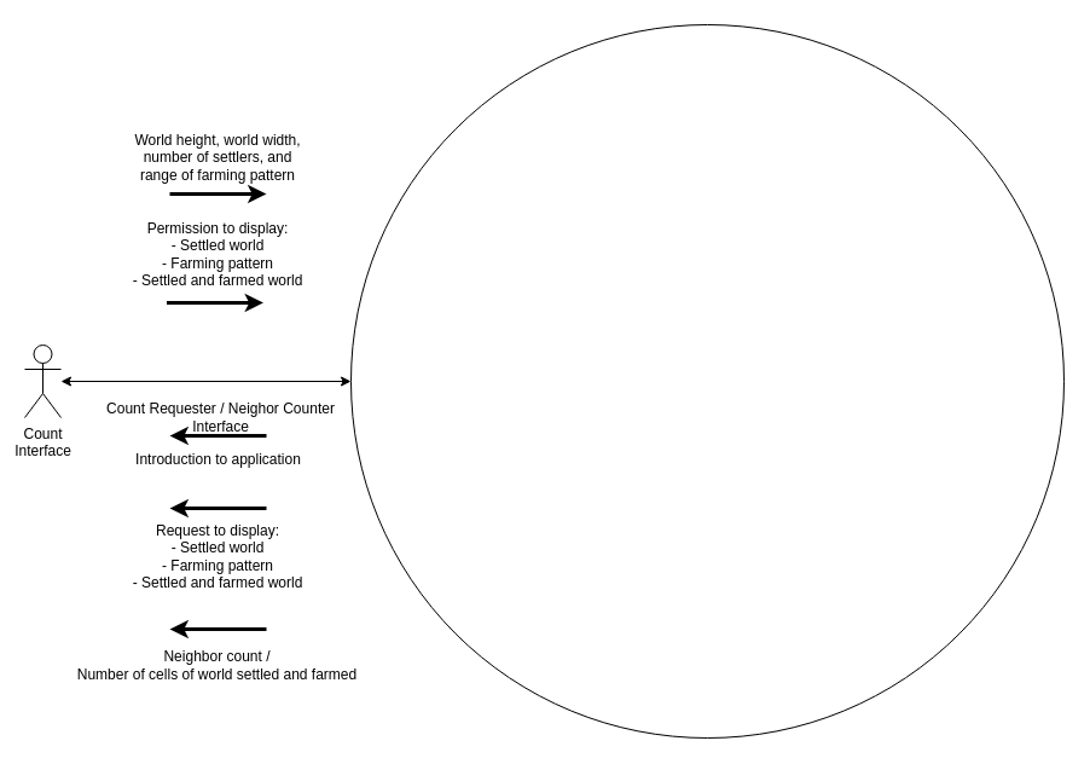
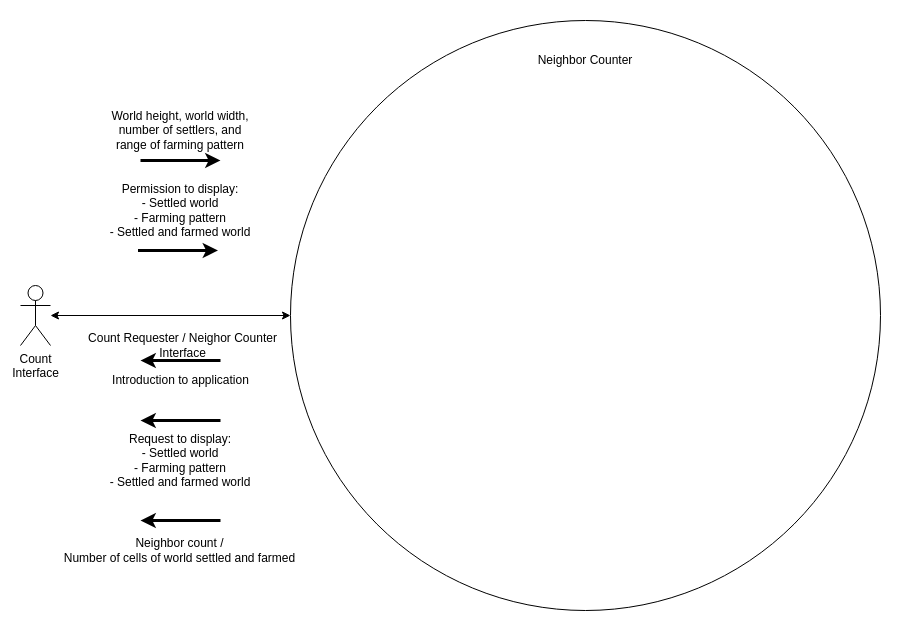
  <mxCell id="0" />
  <mxCell id="1" parent="0" />
  <mxCell id="2" value="" style="ellipse;whiteSpace=wrap;html=1;aspect=fixed;" parent="1" vertex="1"><mxGeometry x="290" y="20" width="590" height="590" as="geometry" /></mxCell>
+ <mxCell id="3" value="Neighbor Counter" style="text;html=1;strokeColor=none;fillColor=none;align=center;verticalAlign=middle;whiteSpace=wrap;rounded=0;" parent="1" vertex="1"><mxGeometry x="490" y="50" width="190" height="20" as="geometry" /></mxCell>
  <mxCell id="4" value="Count&lt;br&gt;Interface" style="shape=umlActor;verticalLabelPosition=bottom;verticalAlign=top;html=1;outlineConnect=0;" parent="1" vertex="1"><mxGeometry x="20" y="285" width="30" height="60" as="geometry" /></mxCell>
  <mxCell id="5" value="" style="endArrow=classic;startArrow=classic;html=1;entryX=0;entryY=0.5;entryDx=0;entryDy=0;" parent="1" source="4" target="2" edge="1"><mxGeometry width="50" height="50" relative="1" as="geometry"><mxPoint x="60" y="315" as="sourcePoint" /><mxPoint x="140" y="330" as="targetPoint" /></mxGeometry></mxCell>
  <mxCell id="6" value="Count Requester / Neighor Counter Interface" style="text;html=1;strokeColor=none;fillColor=none;align=center;verticalAlign=middle;whiteSpace=wrap;rounded=0;" parent="1" vertex="1"><mxGeometry x="86.25" y="335" width="192.5" height="20" as="geometry" /></mxCell>
  <mxCell id="7" value="" style="endArrow=classic;html=1;strokeWidth=3;startArrow=none;startFill=0;endFill=1;" parent="1" edge="1"><mxGeometry x="90" y="219" width="50" height="50" as="geometry"><mxPoint x="140" y="160" as="sourcePoint" /><mxPoint x="220" y="160" as="targetPoint" /></mxGeometry></mxCell>
  <mxCell id="8" value="World height, world width,&lt;br&gt;number of settlers, and&lt;br&gt;range of farming pattern" style="text;html=1;strokeColor=none;fillColor=none;align=center;verticalAlign=middle;whiteSpace=wrap;rounded=0;" parent="1" vertex="1"><mxGeometry x="85" y="110" width="190" height="40" as="geometry" /></mxCell>
  <mxCell id="9" value="" style="endArrow=none;html=1;strokeWidth=3;startArrow=classic;startFill=1;" parent="1" edge="1"><mxGeometry x="160" y="460" width="50" height="50" as="geometry"><mxPoint x="140" y="360" as="sourcePoint" /><mxPoint x="220" y="360" as="targetPoint" /></mxGeometry></mxCell>
  <mxCell id="10" value="Introduction to application&lt;br&gt;" style="text;html=1;strokeColor=none;fillColor=none;align=center;verticalAlign=middle;whiteSpace=wrap;rounded=0;" parent="1" vertex="1"><mxGeometry x="108.75" y="370" width="142.5" height="20" as="geometry" /></mxCell>
  <mxCell id="11" value="" style="endArrow=none;html=1;strokeWidth=3;startArrow=classic;startFill=1;" parent="1" edge="1"><mxGeometry x="160" y="520" width="50" height="50" as="geometry"><mxPoint x="140" y="420" as="sourcePoint" /><mxPoint x="220" y="420" as="targetPoint" /></mxGeometry></mxCell>
  <mxCell id="12" value="Request to display:&lt;br&gt;- Settled world&lt;br&gt;- Farming pattern&lt;br&gt;- Settled and farmed world" style="text;html=1;strokeColor=none;fillColor=none;align=center;verticalAlign=middle;whiteSpace=wrap;rounded=0;" parent="1" vertex="1"><mxGeometry x="105" y="430" width="150" height="60" as="geometry" /></mxCell>
  <mxCell id="13" value="Permission to display:&lt;br&gt;- Settled world&lt;br&gt;- Farming pattern&lt;br&gt;- Settled and farmed world" style="text;html=1;strokeColor=none;fillColor=none;align=center;verticalAlign=middle;whiteSpace=wrap;rounded=0;" vertex="1" parent="1"><mxGeometry x="85" y="180" width="190" height="60" as="geometry" /></mxCell>
  <mxCell id="14" value="" style="endArrow=classic;html=1;strokeWidth=3;startArrow=none;startFill=0;endFill=1;" edge="1" parent="1"><mxGeometry x="87.5" y="309" width="50" height="50" as="geometry"><mxPoint x="137.5" y="250" as="sourcePoint" /><mxPoint x="217.5" y="250" as="targetPoint" /></mxGeometry></mxCell>
  <mxCell id="15" value="" style="endArrow=none;html=1;strokeWidth=3;startArrow=classic;startFill=1;" edge="1" parent="1"><mxGeometry x="159.99" y="620" width="50" height="50" as="geometry"><mxPoint x="139.99" y="520" as="sourcePoint" /><mxPoint x="219.99" y="520" as="targetPoint" /></mxGeometry></mxCell>
  <mxCell id="16" value="Neighbor count /&lt;br&gt;Number of cells of world settled and farmed" style="text;html=1;strokeColor=none;fillColor=none;align=center;verticalAlign=middle;whiteSpace=wrap;rounded=0;" vertex="1" parent="1"><mxGeometry x="59.38" y="530" width="241.25" height="40" as="geometry" /></mxCell>
